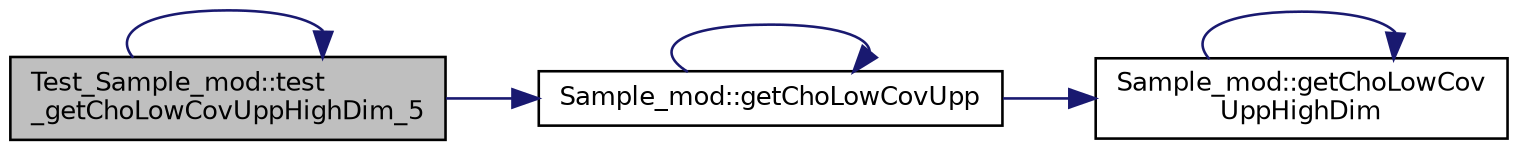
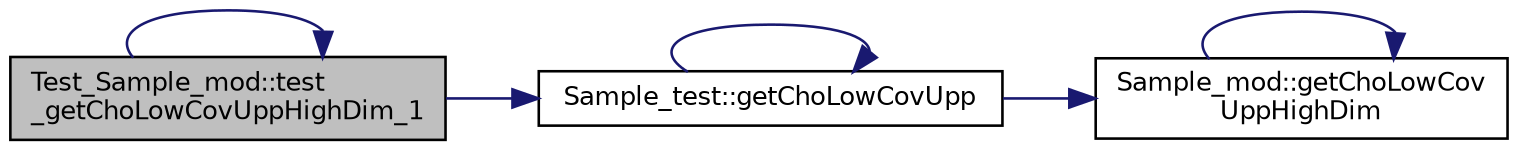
  digraph {
    rankdir=LR
    node [color=black fillcolor=white fontname=Helvetica fontsize=10 shape=record style=filled]
    edge [color=midnightblue fontname=Helvetica fontsize=10 labelfontname=Helvetica labelfontsize=10 style=solid]
-   n1 [fillcolor=grey75 fontcolor=black height=0.2 label="Test_Sample_mod::test\l_getChoLowCovUppHighDim_5" width=0.4]
-   n2 [height=0.2 label="Sample_mod::getChoLowCovUpp" width=0.4]
+   n1 [fillcolor=grey75 fontcolor=black height=0.2 label="Test_Sample_mod::test\l_getChoLowCovUppHighDim_1" width=0.4]
+   n2 [height=0.2 label="Sample_test::getChoLowCovUpp" width=0.4]
    n3 [height=0.2 label="Sample_mod::getChoLowCov\lUppHighDim" width=0.4]
    n1 -> n1
    n1 -> n2
    n2 -> n2
    n2 -> n3
    n3 -> n3
  }
